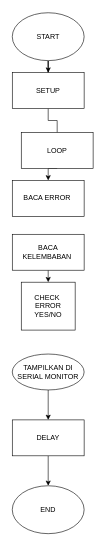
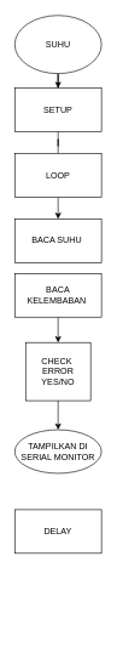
  <mxCell id="0" />
  <mxCell id="1" parent="0" />
  <mxCell id="2" style="edgeStyle=orthogonalEdgeStyle;rounded=0;orthogonalLoop=1;jettySize=auto;html=1;exitX=0.5;exitY=1;exitDx=0;exitDy=0;" parent="1" source="3" target="5" edge="1"><mxGeometry relative="1" as="geometry" /></mxCell>
- <mxCell id="3" value="START" style="ellipse;whiteSpace=wrap;html=1;" parent="1" vertex="1"><mxGeometry x="20" width="120" height="80" as="geometry" y="20" /></mxCell>
+ <mxCell id="3" value="SUHU" style="ellipse;whiteSpace=wrap;html=1;" parent="1" vertex="1"><mxGeometry x="20" width="120" height="80" as="geometry" y="20" /></mxCell>
  <mxCell id="4" style="edgeStyle=orthogonalEdgeStyle;rounded=0;orthogonalLoop=1;jettySize=auto;html=1;exitX=0.5;exitY=1;exitDx=0;exitDy=0;endArrow=none;" parent="1" source="5" target="7" edge="1"><mxGeometry relative="1" as="geometry" /></mxCell>
  <mxCell id="5" value="SETUP" style="rounded=0;whiteSpace=wrap;html=1;" parent="1" vertex="1"><mxGeometry x="20" y="120" width="120" height="60" as="geometry" /></mxCell>
  <mxCell id="6" style="edgeStyle=orthogonalEdgeStyle;rounded=0;orthogonalLoop=1;jettySize=auto;html=1;exitX=0.5;exitY=1;exitDx=0;exitDy=0;entryX=0.5;entryY=0;entryDx=0;entryDy=0;" parent="1" source="7" target="8" edge="1"><mxGeometry relative="1" as="geometry" /></mxCell>
- <mxCell id="7" value="LOOP" style="rounded=0;whiteSpace=wrap;html=1;" parent="1" vertex="1"><mxGeometry x="35" y="220" width="120" height="60" as="geometry" /></mxCell>
- <mxCell id="8" value="BACA ERROR&amp;nbsp;" style="rounded=0;whiteSpace=wrap;html=1;" parent="1" vertex="1"><mxGeometry x="20" y="300" width="120" height="60" as="geometry" /></mxCell>
+ <mxCell id="7" value="LOOP" style="rounded=0;whiteSpace=wrap;html=1;" parent="1" vertex="1"><mxGeometry x="20" y="210" width="120" height="60" as="geometry" /></mxCell>
+ <mxCell id="8" value="BACA SUHU&amp;nbsp;" style="rounded=0;whiteSpace=wrap;html=1;" parent="1" vertex="1"><mxGeometry x="20" y="300" width="120" height="60" as="geometry" /></mxCell>
+ <mxCell id="9" style="edgeStyle=orthogonalEdgeStyle;rounded=0;orthogonalLoop=1;jettySize=auto;html=1;exitX=0.5;exitY=1;exitDx=0;exitDy=0;" parent="1" source="10" target="12" edge="1"><mxGeometry relative="1" as="geometry" /></mxCell>
  <mxCell id="10" value="CHECK&amp;nbsp;&lt;div&gt;ERROR&lt;/div&gt;&lt;div&gt;YES/NO&lt;/div&gt;" style="whiteSpace=wrap;html=1;rounded=0;" parent="1" vertex="1"><mxGeometry x="35" y="470" width="90" height="80" as="geometry" /></mxCell>
- <mxCell id="11" value="" style="edgeStyle=orthogonalEdgeStyle;rounded=0;orthogonalLoop=1;jettySize=auto;html=1;" parent="1" source="12" target="14" edge="1"><mxGeometry relative="1" as="geometry" /></mxCell>
  <mxCell id="12" value="TAMPILKAN DI&lt;div&gt;SERIAL MONITOR&lt;/div&gt;" style="ellipse;whiteSpace=wrap;html=1;" parent="1" vertex="1"><mxGeometry x="20" y="590" width="120" height="60" as="geometry" /></mxCell>
- <mxCell id="13" style="edgeStyle=orthogonalEdgeStyle;rounded=0;orthogonalLoop=1;jettySize=auto;html=1;exitX=0.5;exitY=1;exitDx=0;exitDy=0;entryX=0.5;entryY=0;entryDx=0;entryDy=0;" parent="1" source="14" target="15" edge="1"><mxGeometry relative="1" as="geometry" /></mxCell>
  <mxCell id="14" value="DELAY" style="rounded=0;whiteSpace=wrap;html=1;" parent="1" vertex="1"><mxGeometry x="20" y="700" width="120" height="60" as="geometry" /></mxCell>
- <mxCell id="15" value="END" style="ellipse;whiteSpace=wrap;html=1;" parent="1" vertex="1"><mxGeometry x="20" y="810" width="120" height="80" as="geometry" /></mxCell>
  <mxCell id="16" style="edgeStyle=orthogonalEdgeStyle;rounded=0;orthogonalLoop=1;jettySize=auto;html=1;exitX=0.5;exitY=1;exitDx=0;exitDy=0;entryX=0.5;entryY=0;entryDx=0;entryDy=0;" parent="1" source="17" target="10" edge="1"><mxGeometry relative="1" as="geometry" /></mxCell>
- <mxCell id="17" value="BACA KELEMBABAN&amp;nbsp;" style="rounded=0;whiteSpace=wrap;html=1;" parent="1" vertex="1"><mxGeometry x="20" y="390" width="120" height="60" as="geometry" /></mxCell>
+ <mxCell id="17" value="BACA KELEMBABAN&amp;nbsp;" style="rounded=0;whiteSpace=wrap;html=1;" parent="1" vertex="1"><mxGeometry x="20" y="375" width="120" height="60" as="geometry" /></mxCell>
